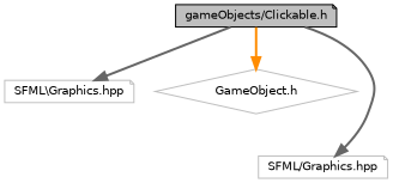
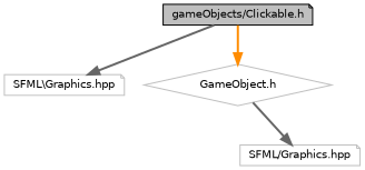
  digraph {
    node [color=grey75 fillcolor=white fontname=Helvetica fontsize=10 shape=note style=filled]
    edge [color=gray40 fontname=Helvetica fontsize=10 labelfontname=Helvetica labelfontsize=10 style=bold]
    n1 [color=black fillcolor=grey75 fontcolor=black height=0.2 label="gameObjects/Clickable.h" width=0.4]
    n2 [height=0.2 label="SFML\\Graphics.hpp" width=0.4]
    n3 [height=0.2 label="GameObject.h" shape=diamond width=0.4]
    n4 [height=0.2 label="SFML/Graphics.hpp" width=0.4]
    n1 -> n2
    n1 -> n3 [color=darkorange]
-   n1 -> n4
+   n3 -> n4
  }
